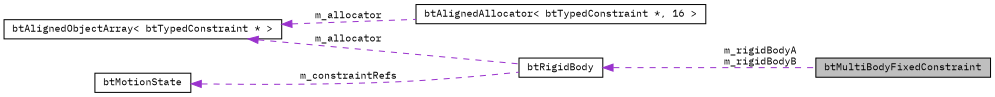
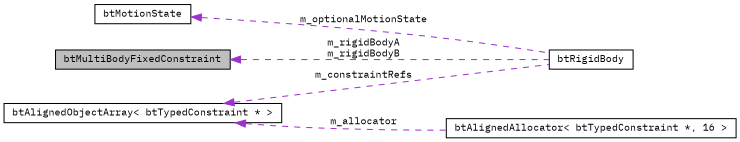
  digraph {
    fontname="IBM Plex Mono"
    rankdir=LR
    node [color=black fontname="IBM Plex Mono" fontsize=10 shape=record]
    edge [color=darkorchid3 dir=back fontname="IBM Plex Mono" fontsize=10 labelfontname=FreeSans labelfontsize=10 style=dashed]
    n1 [fillcolor=grey75 fontcolor=black height=0.2 label=btMultiBodyFixedConstraint style=filled width=0.4]
    n2 [height=0.2 label=btRigidBody width=0.4]
    n3 [height=0.2 label="btAlignedObjectArray\< btTypedConstraint * \>" width=0.4]
    n4 [height=0.2 label="btAlignedAllocator\< btTypedConstraint *, 16 \>" width=0.4]
    n5 [height=0.2 label=btMotionState width=0.4]
-   n2 -> n1 [label="m_rigidBodyA\nm_rigidBodyB"]
-   n3 -> n2 [label=m_allocator]
+   n1 -> n2 [label="m_rigidBodyA\nm_rigidBodyB"]
+   n3 -> n2 [label=m_constraintRefs]
    n3 -> n4 [label=m_allocator]
-   n5 -> n2 [label=m_constraintRefs]
+   n5 -> n2 [label=m_optionalMotionState]
  }
